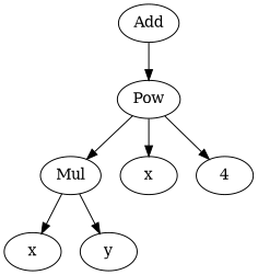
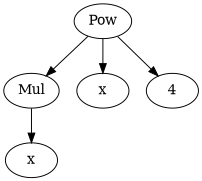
  digraph {
    ordering=out
    rankdir=TD
    node [color=black shape=ellipse]
-   n1 [label=Add]
    n2 [label=Pow]
    n3 [label=Mul]
    n4 [label=x]
    n5 [label=4]
    n6 [label=x]
-   n7 [label=y]
-   n1 -> n2
    n2 -> n3
    n2 -> n4
    n2 -> n5
    n3 -> n6
-   n3 -> n7
  }
